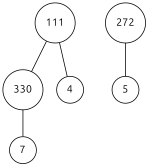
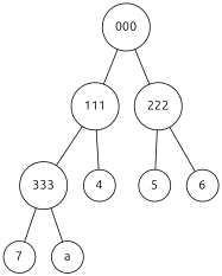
  graph {
    fontname=Ubuntu
    rankdir=TB
    node [fontname=Ubuntu shape=circle]
    edge [fontname=Ubuntu]
+   n1 [label=000]
    n2 [label=111]
-   n3 [label=272]
-   n4 [label=330]
+   n3 [label=222]
+   n4 [label=333]
    4
    5
+   6
    n8 [label=7]
+   a
+   n1 -- n2
+   n1 -- n3
    n2 -- n4
    n2 -- 4
    n3 -- 5
+   n3 -- 6
    n4 -- n8
+   n4 -- a
  }
